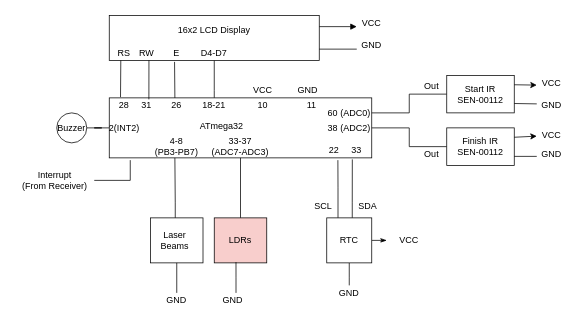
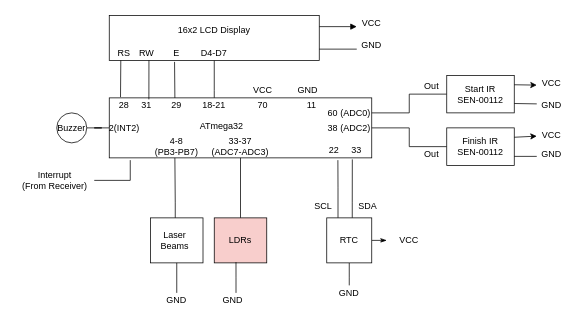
  <mxCell id="0" />
  <mxCell id="1" parent="0" />
  <mxCell id="2" style="edgeStyle=orthogonalEdgeStyle;rounded=0;orthogonalLoop=1;jettySize=auto;html=1;endArrow=none;endFill=0;fontStyle=1;strokeColor=#000000;" edge="1" parent="1" source="3" target="29"><mxGeometry relative="1" as="geometry"><Array as="points"><mxPoint x="285" y="120" /><mxPoint x="285" y="120" /></Array></mxGeometry></mxCell>
  <mxCell id="3" value="" style="rounded=0;whiteSpace=wrap;html=1;" vertex="1" parent="1"><mxGeometry x="145" y="130" width="350" height="80" as="geometry" /></mxCell>
  <mxCell id="4" style="edgeStyle=orthogonalEdgeStyle;rounded=0;orthogonalLoop=1;jettySize=auto;html=1;startArrow=none;startFill=0;endArrow=none;endFill=0;strokeColor=#000000;" edge="1" parent="1" source="8"><mxGeometry relative="1" as="geometry"><mxPoint x="465" y="380" as="targetPoint" /></mxGeometry></mxCell>
  <mxCell id="5" style="edgeStyle=orthogonalEdgeStyle;rounded=0;orthogonalLoop=1;jettySize=auto;html=1;startArrow=none;startFill=0;endArrow=classicThin;endFill=1;strokeColor=#000000;" edge="1" parent="1" source="8"><mxGeometry relative="1" as="geometry"><mxPoint x="515" y="320" as="targetPoint" /></mxGeometry></mxCell>
  <mxCell id="6" style="edgeStyle=orthogonalEdgeStyle;rounded=0;orthogonalLoop=1;jettySize=auto;html=1;entryX=0.926;entryY=1.025;entryDx=0;entryDy=0;entryPerimeter=0;startArrow=none;startFill=0;endArrow=none;endFill=0;strokeColor=#000000;" edge="1" parent="1" source="8" target="3"><mxGeometry relative="1" as="geometry"><Array as="points"><mxPoint x="469" y="270" /><mxPoint x="469" y="270" /></Array></mxGeometry></mxCell>
  <mxCell id="7" style="edgeStyle=orthogonalEdgeStyle;rounded=0;orthogonalLoop=1;jettySize=auto;html=1;exitX=0.25;exitY=0;exitDx=0;exitDy=0;entryX=0.871;entryY=1.038;entryDx=0;entryDy=0;entryPerimeter=0;startArrow=none;startFill=0;endArrow=none;endFill=0;strokeColor=#000000;" edge="1" parent="1" source="8" target="3"><mxGeometry relative="1" as="geometry" /></mxCell>
  <mxCell id="8" value="" style="whiteSpace=wrap;html=1;aspect=fixed;" vertex="1" parent="1"><mxGeometry x="435" y="290" width="60" height="60" as="geometry" /></mxCell>
  <mxCell id="9" style="edgeStyle=orthogonalEdgeStyle;rounded=0;orthogonalLoop=1;jettySize=auto;html=1;entryX=1;entryY=0.25;entryDx=0;entryDy=0;endArrow=none;endFill=0;" edge="1" parent="1" source="10" target="3"><mxGeometry relative="1" as="geometry" /></mxCell>
  <mxCell id="10" value="" style="rounded=0;whiteSpace=wrap;html=1;" vertex="1" parent="1"><mxGeometry x="595" y="100" width="90" height="50" as="geometry" /></mxCell>
  <mxCell id="11" style="edgeStyle=orthogonalEdgeStyle;rounded=0;orthogonalLoop=1;jettySize=auto;html=1;entryX=1;entryY=0.5;entryDx=0;entryDy=0;endArrow=none;endFill=0;" edge="1" parent="1" source="12" target="3"><mxGeometry relative="1" as="geometry" /></mxCell>
  <mxCell id="12" value="" style="rounded=0;whiteSpace=wrap;html=1;" vertex="1" parent="1"><mxGeometry x="595" y="170" width="90" height="50" as="geometry" /></mxCell>
  <mxCell id="13" value="Start IR SEN-00112" style="text;html=1;strokeColor=none;fillColor=none;align=center;verticalAlign=middle;whiteSpace=wrap;rounded=0;" vertex="1" parent="1"><mxGeometry x="605" y="115" width="70" height="20" as="geometry" /></mxCell>
  <mxCell id="14" value="Finish IR SEN-00112" style="text;html=1;strokeColor=none;fillColor=none;align=center;verticalAlign=middle;whiteSpace=wrap;rounded=0;" vertex="1" parent="1"><mxGeometry x="605" y="185" width="70" height="20" as="geometry" /></mxCell>
  <mxCell id="15" value="RTC" style="text;html=1;strokeColor=none;fillColor=none;align=center;verticalAlign=middle;whiteSpace=wrap;rounded=0;" vertex="1" parent="1"><mxGeometry x="445" y="310" width="40" height="20" as="geometry" /></mxCell>
  <mxCell id="16" value="Out" style="text;html=1;strokeColor=none;fillColor=none;align=center;verticalAlign=middle;whiteSpace=wrap;rounded=0;" vertex="1" parent="1"><mxGeometry x="555" y="105" width="40" height="20" as="geometry" /></mxCell>
  <mxCell id="17" value="Out" style="text;html=1;strokeColor=none;fillColor=none;align=center;verticalAlign=middle;whiteSpace=wrap;rounded=0;" vertex="1" parent="1"><mxGeometry x="555" y="195" width="40" height="20" as="geometry" /></mxCell>
  <mxCell id="18" value="60 (ADC0)" style="text;html=1;strokeColor=none;fillColor=none;align=center;verticalAlign=middle;whiteSpace=wrap;rounded=0;" vertex="1" parent="1"><mxGeometry x="435" y="140" width="60" height="20" as="geometry" /></mxCell>
  <mxCell id="19" value="38 (ADC2)" style="text;html=1;strokeColor=none;fillColor=none;align=center;verticalAlign=middle;whiteSpace=wrap;rounded=0;" vertex="1" parent="1"><mxGeometry x="430" y="160" width="70" height="20" as="geometry" /></mxCell>
  <mxCell id="20" value="" style="endArrow=classic;html=1;exitX=1;exitY=0.25;exitDx=0;exitDy=0;" edge="1" parent="1" source="10"><mxGeometry width="50" height="50" relative="1" as="geometry"><mxPoint x="255" y="410" as="sourcePoint" /><mxPoint x="715" y="113" as="targetPoint" /></mxGeometry></mxCell>
  <mxCell id="21" value="" style="endArrow=none;html=1;entryX=1;entryY=0.75;entryDx=0;entryDy=0;" edge="1" parent="1" target="10"><mxGeometry width="50" height="50" relative="1" as="geometry"><mxPoint x="715" y="138" as="sourcePoint" /><mxPoint x="305" y="360" as="targetPoint" /></mxGeometry></mxCell>
  <mxCell id="22" value="VCC" style="text;html=1;strokeColor=none;fillColor=none;align=center;verticalAlign=middle;whiteSpace=wrap;rounded=0;" vertex="1" parent="1"><mxGeometry x="715" y="100" width="40" height="20" as="geometry" /></mxCell>
  <mxCell id="23" value="GND" style="text;html=1;strokeColor=none;fillColor=none;align=center;verticalAlign=middle;whiteSpace=wrap;rounded=0;" vertex="1" parent="1"><mxGeometry x="715" y="130" width="40" height="20" as="geometry" /></mxCell>
  <mxCell id="24" value="" style="endArrow=classic;html=1;exitX=1;exitY=0.25;exitDx=0;exitDy=0;" edge="1" parent="1" source="12" target="25"><mxGeometry width="50" height="50" relative="1" as="geometry"><mxPoint x="255" y="410" as="sourcePoint" /><mxPoint x="715" y="183" as="targetPoint" /></mxGeometry></mxCell>
  <mxCell id="25" value="VCC" style="text;html=1;strokeColor=none;fillColor=none;align=center;verticalAlign=middle;whiteSpace=wrap;rounded=0;" vertex="1" parent="1"><mxGeometry x="715" y="170" width="40" height="20" as="geometry" /></mxCell>
  <mxCell id="26" value="GND" style="text;html=1;strokeColor=none;fillColor=none;align=center;verticalAlign=middle;whiteSpace=wrap;rounded=0;" vertex="1" parent="1"><mxGeometry x="715" y="195" width="40" height="20" as="geometry" /></mxCell>
  <mxCell id="27" value="" style="endArrow=none;html=1;" edge="1" parent="1"><mxGeometry width="50" height="50" relative="1" as="geometry"><mxPoint x="715" y="208" as="sourcePoint" /><mxPoint x="685" y="208" as="targetPoint" /></mxGeometry></mxCell>
  <mxCell id="28" value="ATmega32" style="text;html=1;strokeColor=none;fillColor=none;align=center;verticalAlign=middle;whiteSpace=wrap;rounded=0;" vertex="1" parent="1"><mxGeometry x="260" y="157.5" width="70" height="20" as="geometry" /></mxCell>
  <mxCell id="29" value="" style="rounded=0;whiteSpace=wrap;html=1;" vertex="1" parent="1"><mxGeometry x="145" y="20" width="280" height="60" as="geometry" /></mxCell>
  <mxCell id="30" value="" style="endArrow=none;html=1;entryX=0.055;entryY=1;entryDx=0;entryDy=0;entryPerimeter=0;" edge="1" parent="1" target="29"><mxGeometry width="50" height="50" relative="1" as="geometry"><mxPoint x="160" y="129" as="sourcePoint" /><mxPoint x="275" y="360" as="targetPoint" /></mxGeometry></mxCell>
  <mxCell id="31" value="" style="endArrow=none;html=1;entryX=0.189;entryY=1;entryDx=0;entryDy=0;entryPerimeter=0;exitX=0.151;exitY=0.025;exitDx=0;exitDy=0;exitPerimeter=0;" edge="1" parent="1" source="3" target="29"><mxGeometry width="50" height="50" relative="1" as="geometry"><mxPoint x="170" y="139" as="sourcePoint" /><mxPoint x="170.4" y="90" as="targetPoint" /></mxGeometry></mxCell>
  <mxCell id="32" value="" style="endArrow=none;html=1;entryX=0.311;entryY=1.033;entryDx=0;entryDy=0;entryPerimeter=0;exitX=0.25;exitY=0;exitDx=0;exitDy=0;" edge="1" parent="1" source="3" target="29"><mxGeometry width="50" height="50" relative="1" as="geometry"><mxPoint x="145" y="410" as="sourcePoint" /><mxPoint x="195" y="360" as="targetPoint" /></mxGeometry></mxCell>
  <mxCell id="33" value="RS" style="text;html=1;strokeColor=none;fillColor=none;align=center;verticalAlign=middle;whiteSpace=wrap;rounded=0;" vertex="1" parent="1"><mxGeometry x="145" y="60" width="40" height="20" as="geometry" /></mxCell>
  <mxCell id="34" value="RW" style="text;html=1;strokeColor=none;fillColor=none;align=center;verticalAlign=middle;whiteSpace=wrap;rounded=0;" vertex="1" parent="1"><mxGeometry x="175" y="60" width="40" height="20" as="geometry" /></mxCell>
  <mxCell id="35" value="E" style="text;html=1;strokeColor=none;fillColor=none;align=center;verticalAlign=middle;whiteSpace=wrap;rounded=0;" vertex="1" parent="1"><mxGeometry x="215" y="60" width="40" height="20" as="geometry" /></mxCell>
  <mxCell id="36" value="28" style="text;html=1;strokeColor=none;fillColor=none;align=center;verticalAlign=middle;whiteSpace=wrap;rounded=0;" vertex="1" parent="1"><mxGeometry x="145" y="130" width="40" height="20" as="geometry" /></mxCell>
- <mxCell id="37" value="26" style="text;html=1;strokeColor=none;fillColor=none;align=center;verticalAlign=middle;whiteSpace=wrap;rounded=0;" vertex="1" parent="1"><mxGeometry x="215" y="130" width="40" height="20" as="geometry" /></mxCell>
+ <mxCell id="37" value="29" style="text;html=1;strokeColor=none;fillColor=none;align=center;verticalAlign=middle;whiteSpace=wrap;rounded=0;" vertex="1" parent="1"><mxGeometry x="215" y="130" width="40" height="20" as="geometry" /></mxCell>
  <mxCell id="38" value="31" style="text;html=1;strokeColor=none;fillColor=none;align=center;verticalAlign=middle;whiteSpace=wrap;rounded=0;" vertex="1" parent="1"><mxGeometry x="175" y="130" width="40" height="20" as="geometry" /></mxCell>
  <mxCell id="39" value="18-21" style="text;html=1;strokeColor=none;fillColor=none;align=center;verticalAlign=middle;whiteSpace=wrap;rounded=0;" vertex="1" parent="1"><mxGeometry x="265" y="130" width="40" height="20" as="geometry" /></mxCell>
  <mxCell id="40" value="D4-D7" style="text;html=1;strokeColor=none;fillColor=none;align=center;verticalAlign=middle;whiteSpace=wrap;rounded=0;" vertex="1" parent="1"><mxGeometry x="265" y="60" width="40" height="20" as="geometry" /></mxCell>
  <mxCell id="41" value="VCC" style="text;html=1;strokeColor=none;fillColor=none;align=center;verticalAlign=middle;whiteSpace=wrap;rounded=0;" vertex="1" parent="1"><mxGeometry x="475" y="20" width="40" height="20" as="geometry" /></mxCell>
  <mxCell id="42" value="GND" style="text;html=1;strokeColor=none;fillColor=none;align=center;verticalAlign=middle;whiteSpace=wrap;rounded=0;" vertex="1" parent="1"><mxGeometry x="475" y="50" width="40" height="20" as="geometry" /></mxCell>
  <mxCell id="43" value="" style="endArrow=none;html=1;strokeColor=#000000;entryX=1;entryY=0.25;entryDx=0;entryDy=0;exitX=0;exitY=0.75;exitDx=0;exitDy=0;endFill=0;startArrow=block;startFill=1;" edge="1" parent="1" source="41" target="29"><mxGeometry width="50" height="50" relative="1" as="geometry"><mxPoint x="145" y="410" as="sourcePoint" /><mxPoint x="195" y="360" as="targetPoint" /></mxGeometry></mxCell>
  <mxCell id="44" value="" style="endArrow=none;html=1;strokeColor=#000000;entryX=1;entryY=0.75;entryDx=0;entryDy=0;exitX=0;exitY=0.75;exitDx=0;exitDy=0;" edge="1" parent="1" source="42" target="29"><mxGeometry width="50" height="50" relative="1" as="geometry"><mxPoint x="145" y="410" as="sourcePoint" /><mxPoint x="195" y="360" as="targetPoint" /></mxGeometry></mxCell>
  <mxCell id="45" style="edgeStyle=orthogonalEdgeStyle;rounded=0;orthogonalLoop=1;jettySize=auto;html=1;entryX=0.25;entryY=1;entryDx=0;entryDy=0;startArrow=none;startFill=0;endArrow=none;endFill=0;strokeColor=#000000;" edge="1" parent="1" source="46" target="3"><mxGeometry relative="1" as="geometry"><Array as="points"><mxPoint x="233" y="270" /><mxPoint x="233" y="270" /></Array></mxGeometry></mxCell>
  <mxCell id="46" value="" style="rounded=0;whiteSpace=wrap;html=1;" vertex="1" parent="1"><mxGeometry x="200" y="290" width="70" height="60" as="geometry" /></mxCell>
  <mxCell id="47" value="Laser Beams" style="text;html=1;strokeColor=none;fillColor=none;align=center;verticalAlign=middle;whiteSpace=wrap;rounded=0;" vertex="1" parent="1"><mxGeometry x="215" y="310" width="35" height="20" as="geometry" /></mxCell>
  <mxCell id="48" style="edgeStyle=orthogonalEdgeStyle;rounded=0;orthogonalLoop=1;jettySize=auto;html=1;startArrow=none;startFill=0;endArrow=none;endFill=0;strokeColor=#000000;" edge="1" parent="1" source="49" target="3"><mxGeometry relative="1" as="geometry" /></mxCell>
  <mxCell id="49" value="LDRs" style="rounded=0;whiteSpace=wrap;html=1;fillColor=#f8cecc;" vertex="1" parent="1"><mxGeometry x="285" y="290" width="70" height="60" as="geometry" /></mxCell>
  <mxCell id="50" value="16x2 LCD Display" style="text;html=1;strokeColor=none;fillColor=none;align=center;verticalAlign=middle;whiteSpace=wrap;rounded=0;" vertex="1" parent="1"><mxGeometry x="220" y="30" width="130" height="20" as="geometry" /></mxCell>
  <mxCell id="51" style="edgeStyle=orthogonalEdgeStyle;rounded=0;orthogonalLoop=1;jettySize=auto;html=1;entryX=0;entryY=0.5;entryDx=0;entryDy=0;startArrow=none;startFill=0;endArrow=none;endFill=0;strokeColor=#000000;" edge="1" parent="1" source="52" target="3"><mxGeometry relative="1" as="geometry" /></mxCell>
  <mxCell id="52" value="" style="ellipse;whiteSpace=wrap;html=1;aspect=fixed;" vertex="1" parent="1"><mxGeometry x="75" y="150" width="40" height="40" as="geometry" /></mxCell>
  <mxCell id="53" value="2(INT2)" style="text;html=1;strokeColor=none;fillColor=none;align=center;verticalAlign=middle;whiteSpace=wrap;rounded=0;" vertex="1" parent="1"><mxGeometry x="145" y="160" width="40" height="20" as="geometry" /></mxCell>
  <mxCell id="54" value="Buzzer" style="text;html=1;strokeColor=none;fillColor=none;align=center;verticalAlign=middle;whiteSpace=wrap;rounded=0;" vertex="1" parent="1"><mxGeometry x="75" y="160" width="40" height="20" as="geometry" /></mxCell>
  <mxCell id="55" style="edgeStyle=orthogonalEdgeStyle;rounded=0;orthogonalLoop=1;jettySize=auto;html=1;entryX=0.08;entryY=1.038;entryDx=0;entryDy=0;entryPerimeter=0;startArrow=none;startFill=0;endArrow=none;endFill=0;strokeColor=#000000;" edge="1" parent="1" source="56" target="3"><mxGeometry relative="1" as="geometry" /></mxCell>
  <mxCell id="56" value="Interrupt &lt;br&gt;(From Receiver)" style="text;html=1;strokeColor=none;fillColor=none;align=center;verticalAlign=middle;whiteSpace=wrap;rounded=0;" vertex="1" parent="1"><mxGeometry x="20" y="230" width="105" height="20" as="geometry" /></mxCell>
  <mxCell id="57" value="33-37&lt;br&gt;(ADC7-ADC3)" style="text;html=1;strokeColor=none;fillColor=none;align=center;verticalAlign=middle;whiteSpace=wrap;rounded=0;" vertex="1" parent="1"><mxGeometry x="280" y="185" width="80" height="20" as="geometry" /></mxCell>
  <mxCell id="58" value="4-8&lt;br&gt;(PB3-PB7)" style="text;html=1;strokeColor=none;fillColor=none;align=center;verticalAlign=middle;whiteSpace=wrap;rounded=0;" vertex="1" parent="1"><mxGeometry x="200" y="185" width="70" height="20" as="geometry" /></mxCell>
  <mxCell id="59" value="VCC" style="text;html=1;strokeColor=none;fillColor=none;align=center;verticalAlign=middle;whiteSpace=wrap;rounded=0;" vertex="1" parent="1"><mxGeometry x="330" y="110" width="40" height="20" as="geometry" /></mxCell>
  <mxCell id="60" style="edgeStyle=orthogonalEdgeStyle;rounded=0;orthogonalLoop=1;jettySize=auto;html=1;entryX=0.5;entryY=1;entryDx=0;entryDy=0;startArrow=none;startFill=0;endArrow=none;endFill=0;strokeColor=#000000;" edge="1" parent="1" source="61" target="46"><mxGeometry relative="1" as="geometry" /></mxCell>
  <mxCell id="61" value="GND" style="text;html=1;strokeColor=none;fillColor=none;align=center;verticalAlign=middle;whiteSpace=wrap;rounded=0;" vertex="1" parent="1"><mxGeometry x="215" y="390" width="40" height="20" as="geometry" /></mxCell>
  <mxCell id="62" value="GND" style="text;html=1;strokeColor=none;fillColor=none;align=center;verticalAlign=middle;whiteSpace=wrap;rounded=0;" vertex="1" parent="1"><mxGeometry x="390" y="110" width="40" height="20" as="geometry" /></mxCell>
  <mxCell id="63" style="edgeStyle=orthogonalEdgeStyle;rounded=0;orthogonalLoop=1;jettySize=auto;html=1;entryX=0.414;entryY=0.983;entryDx=0;entryDy=0;entryPerimeter=0;startArrow=none;startFill=0;endArrow=none;endFill=0;strokeColor=#000000;" edge="1" parent="1" source="64" target="49"><mxGeometry relative="1" as="geometry"><Array as="points"><mxPoint x="314" y="370" /><mxPoint x="314" y="370" /></Array></mxGeometry></mxCell>
  <mxCell id="64" value="GND" style="text;html=1;strokeColor=none;fillColor=none;align=center;verticalAlign=middle;whiteSpace=wrap;rounded=0;" vertex="1" parent="1"><mxGeometry x="290" y="390" width="40" height="20" as="geometry" /></mxCell>
- <mxCell id="65" value="10" style="text;html=1;strokeColor=none;fillColor=none;align=center;verticalAlign=middle;whiteSpace=wrap;rounded=0;" vertex="1" parent="1"><mxGeometry x="330" y="130" width="40" height="20" as="geometry" /></mxCell>
+ <mxCell id="65" value="70" style="text;html=1;strokeColor=none;fillColor=none;align=center;verticalAlign=middle;whiteSpace=wrap;rounded=0;" vertex="1" parent="1"><mxGeometry x="330" y="130" width="40" height="20" as="geometry" /></mxCell>
  <mxCell id="66" value="11" style="text;html=1;strokeColor=none;fillColor=none;align=center;verticalAlign=middle;whiteSpace=wrap;rounded=0;" vertex="1" parent="1"><mxGeometry x="395" y="130" width="40" height="20" as="geometry" /></mxCell>
  <mxCell id="67" value="VCC" style="text;html=1;strokeColor=none;fillColor=none;align=center;verticalAlign=middle;whiteSpace=wrap;rounded=0;" vertex="1" parent="1"><mxGeometry x="525" y="310" width="40" height="20" as="geometry" /></mxCell>
  <mxCell id="68" value="GND" style="text;html=1;strokeColor=none;fillColor=none;align=center;verticalAlign=middle;whiteSpace=wrap;rounded=0;" vertex="1" parent="1"><mxGeometry x="445" y="380" width="40" height="20" as="geometry" /></mxCell>
  <mxCell id="69" value="SDA" style="text;html=1;strokeColor=none;fillColor=none;align=center;verticalAlign=middle;whiteSpace=wrap;rounded=0;" vertex="1" parent="1"><mxGeometry x="475" y="270" width="30" height="10" as="geometry" /></mxCell>
  <mxCell id="70" value="SCL" style="text;html=1;strokeColor=none;fillColor=none;align=center;verticalAlign=middle;whiteSpace=wrap;rounded=0;" vertex="1" parent="1"><mxGeometry x="412.5" y="270" width="35" height="10" as="geometry" /></mxCell>
  <mxCell id="71" value="33" style="text;html=1;strokeColor=none;fillColor=none;align=center;verticalAlign=middle;whiteSpace=wrap;rounded=0;" vertex="1" parent="1"><mxGeometry x="455" y="190" width="40" height="20" as="geometry" /></mxCell>
  <mxCell id="72" value="22" style="text;html=1;strokeColor=none;fillColor=none;align=center;verticalAlign=middle;whiteSpace=wrap;rounded=0;" vertex="1" parent="1"><mxGeometry x="425" y="190" width="40" height="20" as="geometry" /></mxCell>
